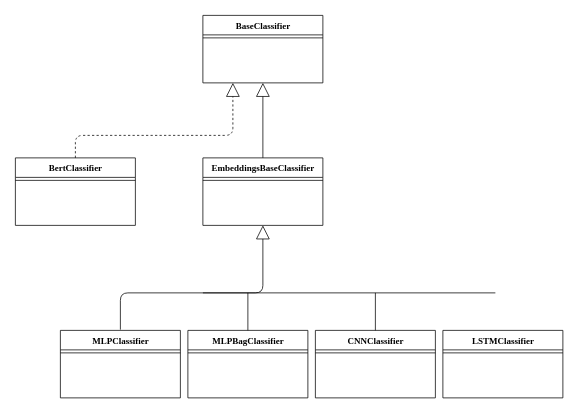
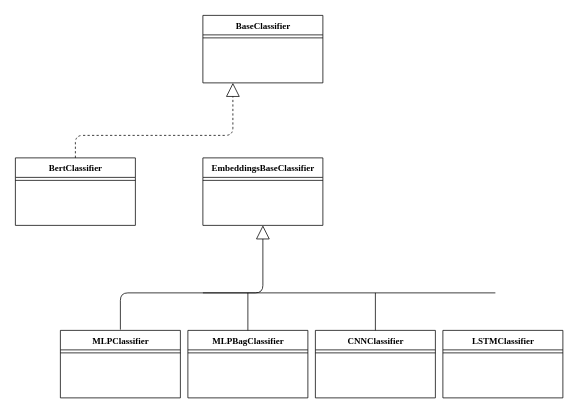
  <mxCell id="0" />
  <mxCell id="1" parent="0" />
  <mxCell id="2" value="BaseClassifier" style="swimlane;html=1;fontStyle=1;align=center;verticalAlign=top;childLayout=stackLayout;horizontal=1;startSize=26;horizontalStack=0;resizeParent=1;resizeLast=0;collapsible=1;marginBottom=0;swimlaneFillColor=#ffffff;rounded=0;shadow=0;comic=0;labelBackgroundColor=none;strokeWidth=1;fillColor=none;fontFamily=Verdana;fontSize=12" parent="1" vertex="1"><mxGeometry x="270" y="20" width="160" height="90" as="geometry" /></mxCell>
  <mxCell id="3" value="" style="line;html=1;strokeWidth=1;fillColor=none;align=left;verticalAlign=middle;spacingTop=-1;spacingLeft=3;spacingRight=3;rotatable=0;labelPosition=right;points=[];portConstraint=eastwest;" parent="2" vertex="1"><mxGeometry y="26" width="160" height="8" as="geometry" /></mxCell>
  <mxCell id="4" style="edgeStyle=orthogonalEdgeStyle;html=1;labelBackgroundColor=none;startFill=0;startSize=8;endArrow=block;endFill=0;endSize=16;fontFamily=Verdana;fontSize=12;entryX=0.5;entryY=1;entryDx=0;entryDy=0;" parent="1" target="6" edge="1"><mxGeometry relative="1" as="geometry"><Array as="points"><mxPoint x="160" y="390" /><mxPoint x="350" y="390" /></Array><mxPoint x="160" y="439" as="sourcePoint" /><mxPoint x="290" y="300" as="targetPoint" /></mxGeometry></mxCell>
- <mxCell id="5" style="edgeStyle=orthogonalEdgeStyle;html=1;labelBackgroundColor=none;startFill=0;startSize=8;endArrow=block;endFill=0;endSize=16;fontFamily=Verdana;fontSize=12;" parent="1" source="6" target="2" edge="1"><mxGeometry relative="1" as="geometry" /></mxCell>
  <mxCell id="6" value="EmbeddingsBaseClassifier" style="swimlane;html=1;fontStyle=1;align=center;verticalAlign=top;childLayout=stackLayout;horizontal=1;startSize=26;horizontalStack=0;resizeParent=1;resizeLast=0;collapsible=1;marginBottom=0;swimlaneFillColor=#ffffff;rounded=0;shadow=0;comic=0;labelBackgroundColor=none;strokeWidth=1;fillColor=none;fontFamily=Verdana;fontSize=12" parent="1" vertex="1"><mxGeometry x="270" y="210" width="160" height="90" as="geometry" /></mxCell>
  <mxCell id="7" value="" style="line;html=1;strokeWidth=1;fillColor=none;align=left;verticalAlign=middle;spacingTop=-1;spacingLeft=3;spacingRight=3;rotatable=0;labelPosition=right;points=[];portConstraint=eastwest;" parent="6" vertex="1"><mxGeometry y="26" width="160" height="8" as="geometry" /></mxCell>
  <mxCell id="8" value="BertClassifier" style="swimlane;html=1;fontStyle=1;align=center;verticalAlign=top;childLayout=stackLayout;horizontal=1;startSize=26;horizontalStack=0;resizeParent=1;resizeLast=0;collapsible=1;marginBottom=0;swimlaneFillColor=#ffffff;rounded=0;shadow=0;comic=0;labelBackgroundColor=none;strokeWidth=1;fillColor=none;fontFamily=Verdana;fontSize=12" vertex="1" parent="1"><mxGeometry x="20" y="210" width="160" height="90" as="geometry" /></mxCell>
  <mxCell id="9" value="" style="line;html=1;strokeWidth=1;fillColor=none;align=left;verticalAlign=middle;spacingTop=-1;spacingLeft=3;spacingRight=3;rotatable=0;labelPosition=right;points=[];portConstraint=eastwest;" vertex="1" parent="8"><mxGeometry y="26" width="160" height="8" as="geometry" /></mxCell>
  <mxCell id="10" style="edgeStyle=orthogonalEdgeStyle;html=1;labelBackgroundColor=none;startFill=0;startSize=8;endArrow=block;endFill=0;endSize=16;fontFamily=Verdana;fontSize=12;exitX=0.5;exitY=0;exitDx=0;exitDy=0;entryX=0.25;entryY=1;entryDx=0;entryDy=0;dashed=1;" edge="1" parent="1" source="8" target="2"><mxGeometry relative="1" as="geometry"><Array as="points"><mxPoint x="100" y="180" /><mxPoint x="310" y="180" /></Array><mxPoint x="170" y="449" as="sourcePoint" /><mxPoint x="320" y="150" as="targetPoint" /></mxGeometry></mxCell>
  <mxCell id="11" value="MLPClassifier" style="swimlane;html=1;fontStyle=1;align=center;verticalAlign=top;childLayout=stackLayout;horizontal=1;startSize=26;horizontalStack=0;resizeParent=1;resizeLast=0;collapsible=1;marginBottom=0;swimlaneFillColor=#ffffff;rounded=0;shadow=0;comic=0;labelBackgroundColor=none;strokeWidth=1;fillColor=none;fontFamily=Verdana;fontSize=12" vertex="1" parent="1"><mxGeometry x="80" y="440" width="160" height="90" as="geometry" /></mxCell>
  <mxCell id="12" value="" style="line;html=1;strokeWidth=1;fillColor=none;align=left;verticalAlign=middle;spacingTop=-1;spacingLeft=3;spacingRight=3;rotatable=0;labelPosition=right;points=[];portConstraint=eastwest;" vertex="1" parent="11"><mxGeometry y="26" width="160" height="8" as="geometry" /></mxCell>
  <mxCell id="13" value="MLPBagClassifier" style="swimlane;html=1;fontStyle=1;align=center;verticalAlign=top;childLayout=stackLayout;horizontal=1;startSize=26;horizontalStack=0;resizeParent=1;resizeLast=0;collapsible=1;marginBottom=0;swimlaneFillColor=#ffffff;rounded=0;shadow=0;comic=0;labelBackgroundColor=none;strokeWidth=1;fillColor=none;fontFamily=Verdana;fontSize=12" vertex="1" parent="1"><mxGeometry x="250" y="440" width="160" height="90" as="geometry" /></mxCell>
  <mxCell id="14" value="" style="line;html=1;strokeWidth=1;fillColor=none;align=left;verticalAlign=middle;spacingTop=-1;spacingLeft=3;spacingRight=3;rotatable=0;labelPosition=right;points=[];portConstraint=eastwest;" vertex="1" parent="13"><mxGeometry y="26" width="160" height="8" as="geometry" /></mxCell>
  <mxCell id="15" value="CNNClassifier" style="swimlane;html=1;fontStyle=1;align=center;verticalAlign=top;childLayout=stackLayout;horizontal=1;startSize=26;horizontalStack=0;resizeParent=1;resizeLast=0;collapsible=1;marginBottom=0;swimlaneFillColor=#ffffff;rounded=0;shadow=0;comic=0;labelBackgroundColor=none;strokeWidth=1;fillColor=none;fontFamily=Verdana;fontSize=12" vertex="1" parent="1"><mxGeometry x="420" y="440" width="160" height="90" as="geometry" /></mxCell>
  <mxCell id="16" value="" style="line;html=1;strokeWidth=1;fillColor=none;align=left;verticalAlign=middle;spacingTop=-1;spacingLeft=3;spacingRight=3;rotatable=0;labelPosition=right;points=[];portConstraint=eastwest;" vertex="1" parent="15"><mxGeometry y="26" width="160" height="8" as="geometry" /></mxCell>
  <mxCell id="17" value="" style="endArrow=none;html=1;rounded=0;" edge="1" parent="1"><mxGeometry width="50" height="50" relative="1" as="geometry"><mxPoint x="270" y="390" as="sourcePoint" /><mxPoint x="660" y="390" as="targetPoint" /></mxGeometry></mxCell>
  <mxCell id="18" value="" style="endArrow=none;html=1;rounded=0;exitX=0.5;exitY=0;exitDx=0;exitDy=0;" edge="1" parent="1" source="13"><mxGeometry width="50" height="50" relative="1" as="geometry"><mxPoint x="260" y="440" as="sourcePoint" /><mxPoint x="330" y="390" as="targetPoint" /></mxGeometry></mxCell>
  <mxCell id="19" value="" style="endArrow=none;html=1;rounded=0;exitX=0.5;exitY=0;exitDx=0;exitDy=0;" edge="1" parent="1" source="15"><mxGeometry width="50" height="50" relative="1" as="geometry"><mxPoint x="340" y="450" as="sourcePoint" /><mxPoint x="500" y="390" as="targetPoint" /><Array as="points" /></mxGeometry></mxCell>
  <mxCell id="20" value="LSTMClassifier" style="swimlane;html=1;fontStyle=1;align=center;verticalAlign=top;childLayout=stackLayout;horizontal=1;startSize=26;horizontalStack=0;resizeParent=1;resizeLast=0;collapsible=1;marginBottom=0;swimlaneFillColor=#ffffff;rounded=0;shadow=0;comic=0;labelBackgroundColor=none;strokeWidth=1;fillColor=none;fontFamily=Verdana;fontSize=12" vertex="1" parent="1"><mxGeometry x="590" y="440" width="160" height="90" as="geometry" /></mxCell>
  <mxCell id="21" value="" style="line;html=1;strokeWidth=1;fillColor=none;align=left;verticalAlign=middle;spacingTop=-1;spacingLeft=3;spacingRight=3;rotatable=0;labelPosition=right;points=[];portConstraint=eastwest;" vertex="1" parent="20"><mxGeometry y="26" width="160" height="8" as="geometry" /></mxCell>
